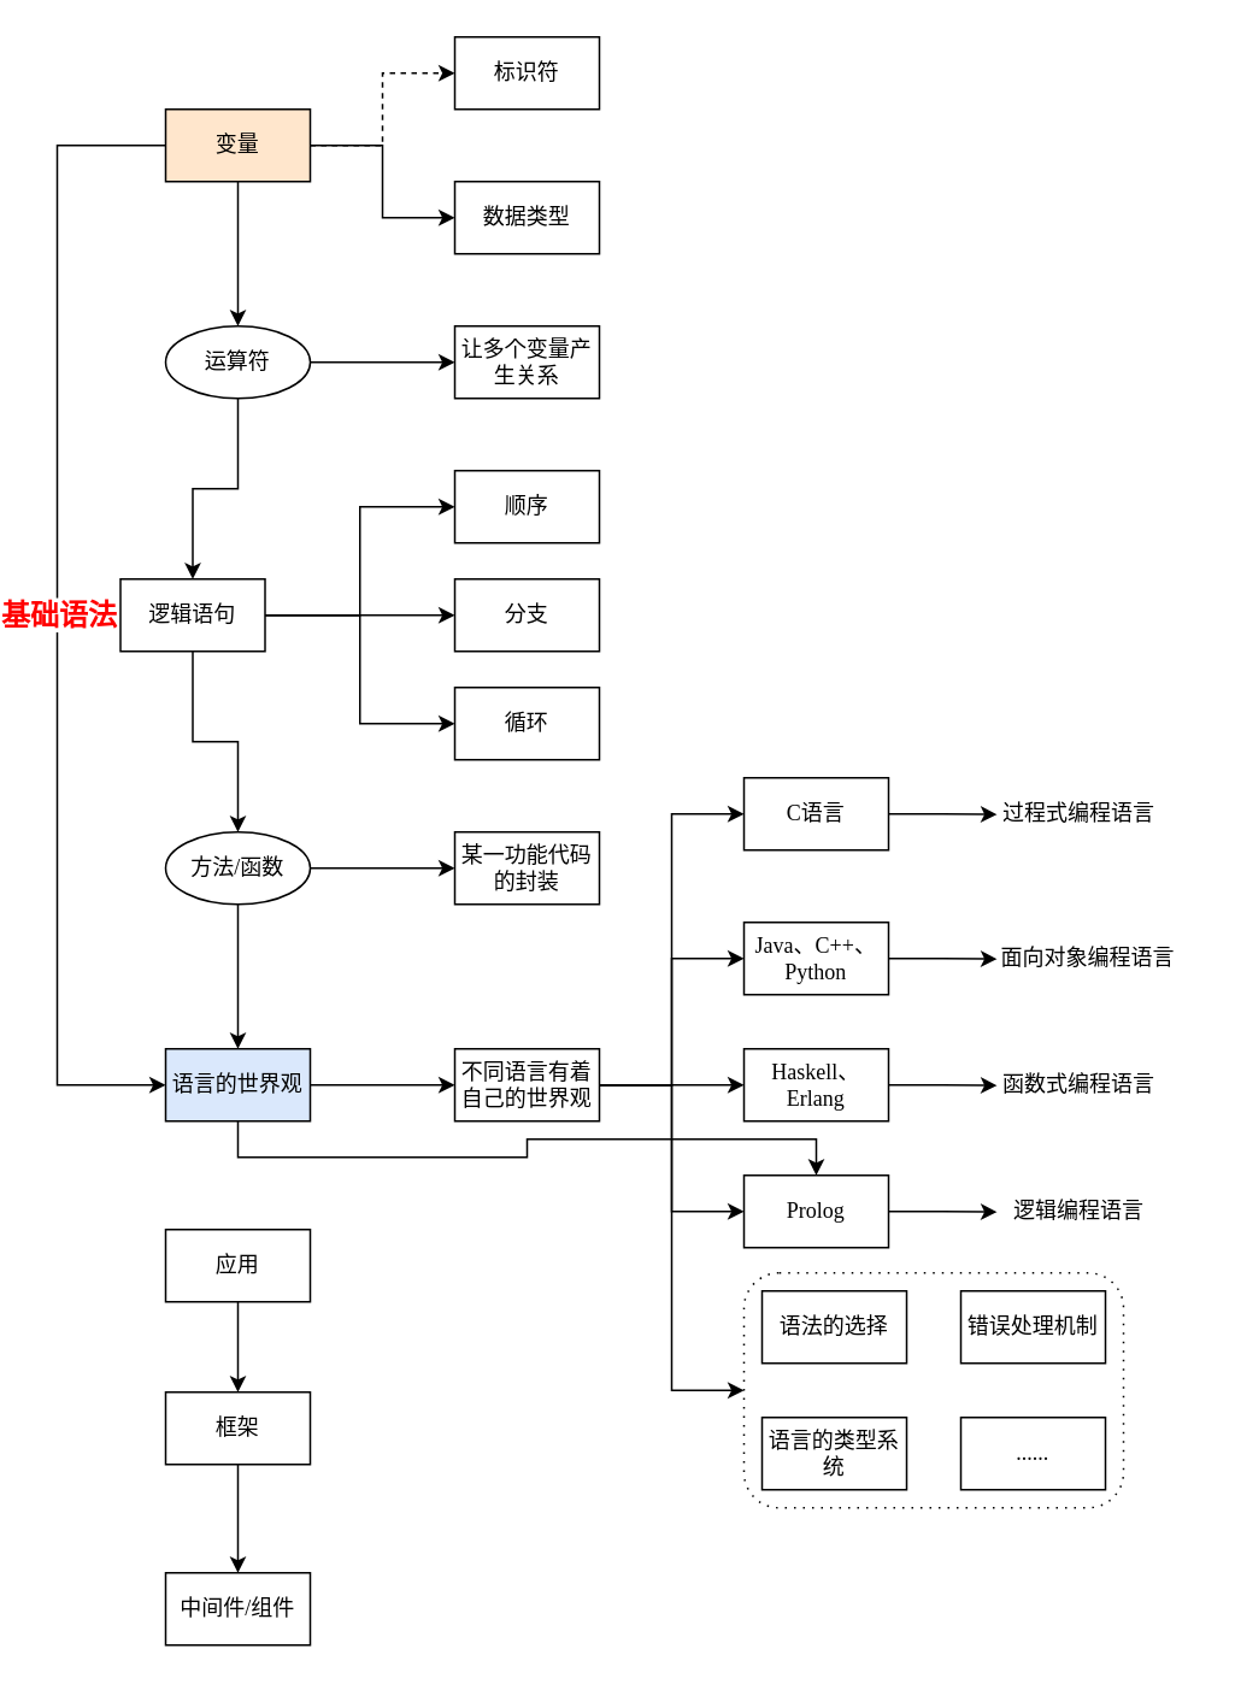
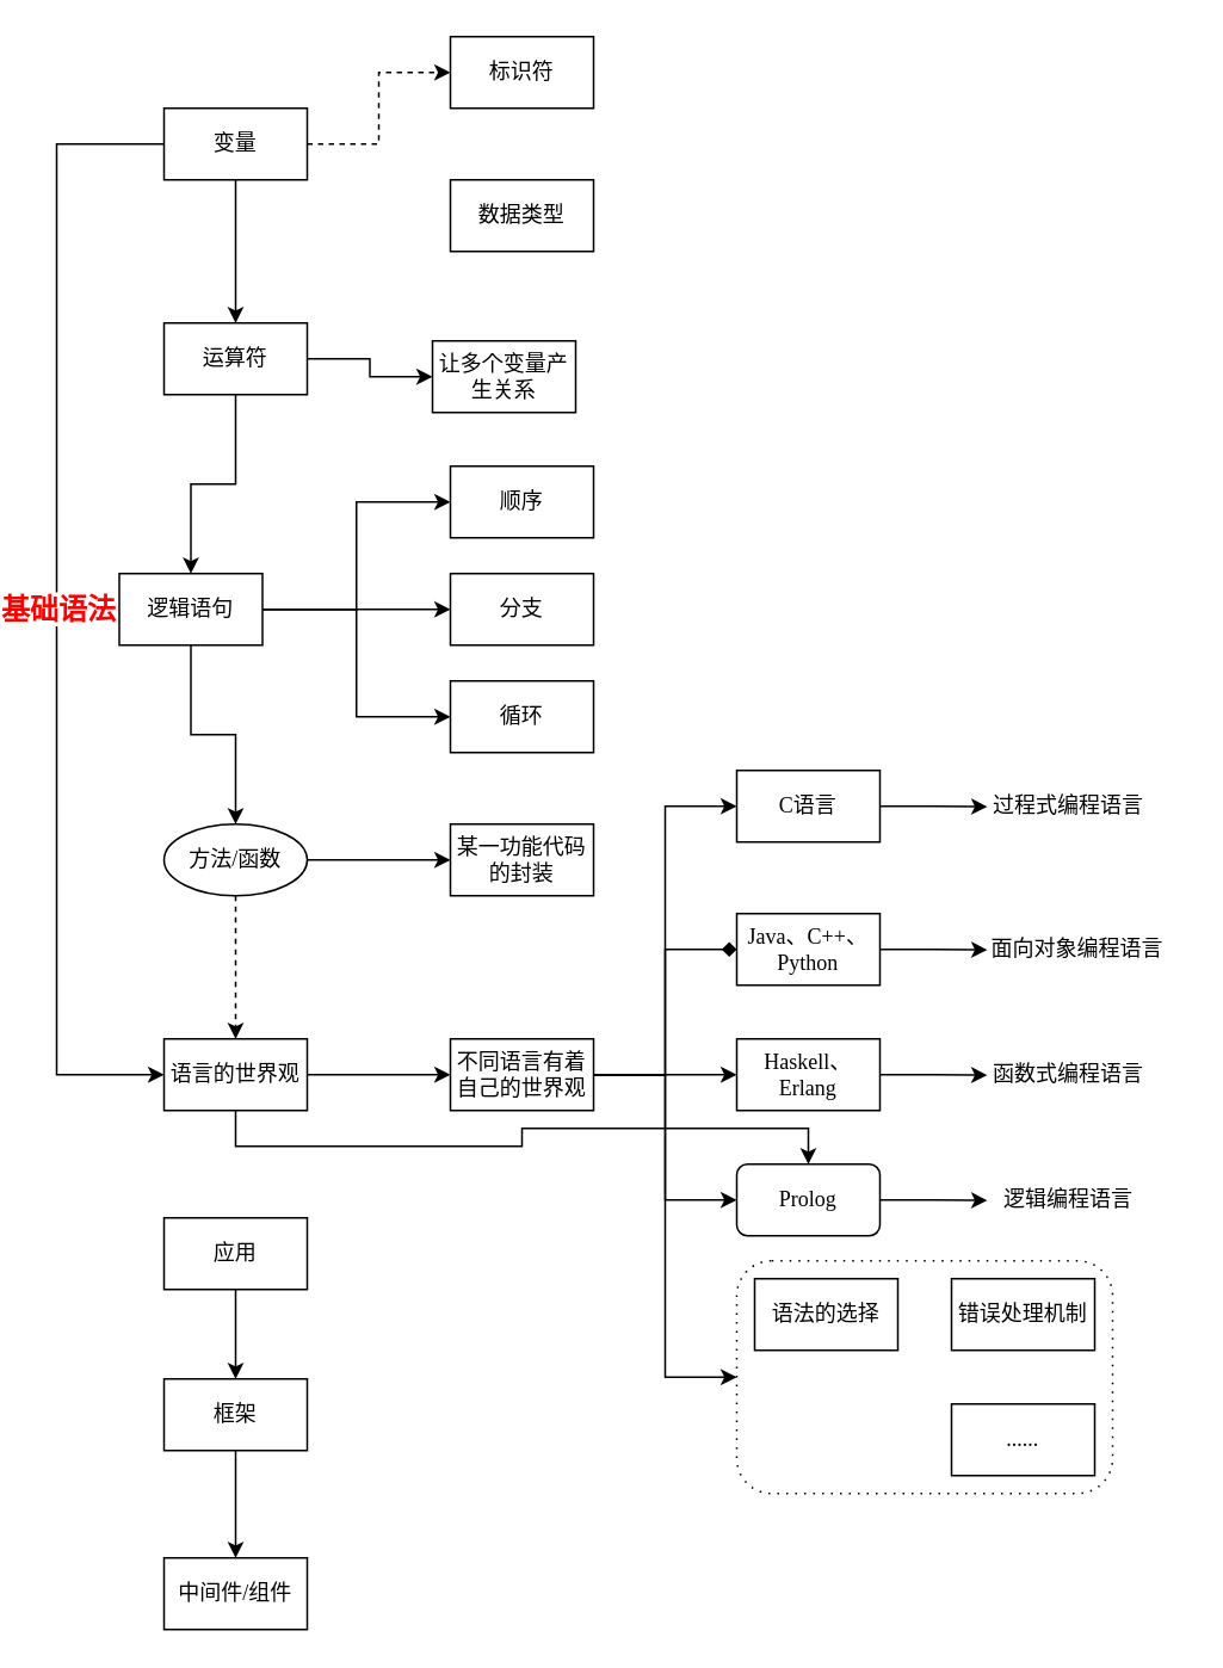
  <mxCell id="0" />
  <mxCell id="1" parent="0" />
  <mxCell id="2" style="edgeStyle=orthogonalEdgeStyle;rounded=0;orthogonalLoop=1;jettySize=auto;html=1;exitX=1;exitY=0.5;exitDx=0;exitDy=0;entryX=0;entryY=0.5;entryDx=0;entryDy=0;fontFamily=宋体;dashed=1;" edge="1" parent="1" source="7" target="8"><mxGeometry relative="1" as="geometry" /></mxCell>
- <mxCell id="3" style="edgeStyle=orthogonalEdgeStyle;rounded=0;orthogonalLoop=1;jettySize=auto;html=1;exitX=1;exitY=0.5;exitDx=0;exitDy=0;entryX=0;entryY=0.5;entryDx=0;entryDy=0;fontFamily=宋体;" edge="1" parent="1" source="7" target="9"><mxGeometry relative="1" as="geometry" /></mxCell>
  <mxCell id="4" style="edgeStyle=orthogonalEdgeStyle;rounded=0;orthogonalLoop=1;jettySize=auto;html=1;exitX=0.5;exitY=1;exitDx=0;exitDy=0;entryX=0.5;entryY=0;entryDx=0;entryDy=0;fontFamily=宋体;" edge="1" parent="1" source="7" target="12"><mxGeometry relative="1" as="geometry" /></mxCell>
  <mxCell id="5" style="edgeStyle=orthogonalEdgeStyle;rounded=0;orthogonalLoop=1;jettySize=auto;html=1;exitX=0;exitY=0.5;exitDx=0;exitDy=0;entryX=0;entryY=0.5;entryDx=0;entryDy=0;" edge="1" parent="1" source="7" target="28"><mxGeometry relative="1" as="geometry"><Array as="points"><mxPoint x="20" y="80" /><mxPoint x="20" y="600" /></Array></mxGeometry></mxCell>
  <mxCell id="6" value="基础语法" style="edgeLabel;html=1;align=center;verticalAlign=middle;resizable=0;points=[];fontFamily=宋体;fontStyle=1;fontColor=#FF0000;fontSize=16;" vertex="1" connectable="0" parent="5"><mxGeometry x="0.001" y="2" relative="1" as="geometry"><mxPoint x="-2" y="-1" as="offset" /></mxGeometry></mxCell>
- <mxCell id="7" value="变量" style="rounded=0;whiteSpace=wrap;html=1;fontFamily=宋体;fillColor=#ffe6cc;" vertex="1" parent="1"><mxGeometry x="80" y="60" width="80" height="40" as="geometry" /></mxCell>
+ <mxCell id="7" value="变量" style="rounded=0;whiteSpace=wrap;html=1;fontFamily=宋体;" vertex="1" parent="1"><mxGeometry x="80" y="60" width="80" height="40" as="geometry" /></mxCell>
  <mxCell id="8" value="标识符" style="rounded=0;whiteSpace=wrap;html=1;fontFamily=宋体;" vertex="1" parent="1"><mxGeometry x="240" y="20" width="80" height="40" as="geometry" /></mxCell>
  <mxCell id="9" value="数据类型" style="rounded=0;whiteSpace=wrap;html=1;fontFamily=宋体;" vertex="1" parent="1"><mxGeometry x="240" y="100" width="80" height="40" as="geometry" /></mxCell>
  <mxCell id="10" style="edgeStyle=orthogonalEdgeStyle;rounded=0;orthogonalLoop=1;jettySize=auto;html=1;exitX=1;exitY=0.5;exitDx=0;exitDy=0;entryX=0;entryY=0.5;entryDx=0;entryDy=0;fontFamily=宋体;" edge="1" parent="1" source="12" target="13"><mxGeometry relative="1" as="geometry" /></mxCell>
  <mxCell id="11" style="edgeStyle=orthogonalEdgeStyle;rounded=0;orthogonalLoop=1;jettySize=auto;html=1;exitX=0.5;exitY=1;exitDx=0;exitDy=0;fontFamily=宋体;" edge="1" parent="1" source="12" target="18"><mxGeometry relative="1" as="geometry" /></mxCell>
- <mxCell id="12" value="运算符" style="ellipse;whiteSpace=wrap;html=1;fontFamily=宋体;" vertex="1" parent="1"><mxGeometry x="80" y="180" width="80" height="40" as="geometry" /></mxCell>
- <mxCell id="13" value="让多个变量产生关系" style="rounded=0;whiteSpace=wrap;html=1;fontFamily=宋体;" vertex="1" parent="1"><mxGeometry x="240" y="180" width="80" height="40" as="geometry" /></mxCell>
+ <mxCell id="12" value="运算符" style="rounded=0;whiteSpace=wrap;html=1;fontFamily=宋体;" vertex="1" parent="1"><mxGeometry x="80" y="180" width="80" height="40" as="geometry" /></mxCell>
+ <mxCell id="13" value="让多个变量产生关系" style="rounded=0;whiteSpace=wrap;html=1;fontFamily=宋体;" vertex="1" parent="1"><mxGeometry x="230" y="190" width="80" height="40" as="geometry" /></mxCell>
  <mxCell id="14" style="edgeStyle=orthogonalEdgeStyle;rounded=0;orthogonalLoop=1;jettySize=auto;html=1;exitX=1;exitY=0.5;exitDx=0;exitDy=0;entryX=0;entryY=0.5;entryDx=0;entryDy=0;fontFamily=宋体;" edge="1" parent="1" source="18" target="19"><mxGeometry relative="1" as="geometry" /></mxCell>
  <mxCell id="15" style="edgeStyle=orthogonalEdgeStyle;rounded=0;orthogonalLoop=1;jettySize=auto;html=1;exitX=1;exitY=0.5;exitDx=0;exitDy=0;entryX=0;entryY=0.5;entryDx=0;entryDy=0;fontFamily=宋体;" edge="1" parent="1" source="18" target="20"><mxGeometry relative="1" as="geometry" /></mxCell>
  <mxCell id="16" style="edgeStyle=orthogonalEdgeStyle;rounded=0;orthogonalLoop=1;jettySize=auto;html=1;exitX=1;exitY=0.5;exitDx=0;exitDy=0;entryX=0;entryY=0.5;entryDx=0;entryDy=0;fontFamily=宋体;" edge="1" parent="1" source="18" target="21"><mxGeometry relative="1" as="geometry" /></mxCell>
  <mxCell id="17" style="edgeStyle=orthogonalEdgeStyle;rounded=0;orthogonalLoop=1;jettySize=auto;html=1;exitX=0.5;exitY=1;exitDx=0;exitDy=0;fontFamily=宋体;" edge="1" parent="1" source="18" target="24"><mxGeometry relative="1" as="geometry" /></mxCell>
  <mxCell id="18" value="逻辑语句" style="rounded=0;whiteSpace=wrap;html=1;fontFamily=宋体;" vertex="1" parent="1"><mxGeometry x="55" y="320" width="80" height="40" as="geometry" /></mxCell>
  <mxCell id="19" value="顺序" style="rounded=0;whiteSpace=wrap;html=1;fontFamily=宋体;" vertex="1" parent="1"><mxGeometry x="240" y="260" width="80" height="40" as="geometry" /></mxCell>
  <mxCell id="20" value="分支" style="rounded=0;whiteSpace=wrap;html=1;fontFamily=宋体;" vertex="1" parent="1"><mxGeometry x="240" y="320" width="80" height="40" as="geometry" /></mxCell>
  <mxCell id="21" value="循环" style="rounded=0;whiteSpace=wrap;html=1;fontFamily=宋体;" vertex="1" parent="1"><mxGeometry x="240" y="380" width="80" height="40" as="geometry" /></mxCell>
  <mxCell id="22" style="edgeStyle=orthogonalEdgeStyle;rounded=0;orthogonalLoop=1;jettySize=auto;html=1;exitX=1;exitY=0.5;exitDx=0;exitDy=0;entryX=0;entryY=0.5;entryDx=0;entryDy=0;fontFamily=宋体;" edge="1" parent="1" source="24" target="25"><mxGeometry relative="1" as="geometry" /></mxCell>
- <mxCell id="23" style="edgeStyle=orthogonalEdgeStyle;rounded=0;orthogonalLoop=1;jettySize=auto;html=1;exitX=0.5;exitY=1;exitDx=0;exitDy=0;entryX=0.5;entryY=0;entryDx=0;entryDy=0;fontFamily=宋体;" edge="1" parent="1" source="24" target="28"><mxGeometry relative="1" as="geometry" /></mxCell>
+ <mxCell id="23" style="edgeStyle=orthogonalEdgeStyle;rounded=0;orthogonalLoop=1;jettySize=auto;html=1;exitX=0.5;exitY=1;exitDx=0;exitDy=0;entryX=0.5;entryY=0;entryDx=0;entryDy=0;fontFamily=宋体;dashed=1;" edge="1" parent="1" source="24" target="28"><mxGeometry relative="1" as="geometry" /></mxCell>
  <mxCell id="24" value="方法/函数" style="ellipse;whiteSpace=wrap;html=1;fontFamily=宋体;" vertex="1" parent="1"><mxGeometry x="80" y="460" width="80" height="40" as="geometry" /></mxCell>
  <mxCell id="25" value="某一功能代码的封装" style="rounded=0;whiteSpace=wrap;html=1;fontFamily=宋体;" vertex="1" parent="1"><mxGeometry x="240" y="460" width="80" height="40" as="geometry" /></mxCell>
  <mxCell id="26" style="edgeStyle=orthogonalEdgeStyle;rounded=0;orthogonalLoop=1;jettySize=auto;html=1;exitX=1;exitY=0.5;exitDx=0;exitDy=0;entryX=0;entryY=0.5;entryDx=0;entryDy=0;" edge="1" parent="1" source="28" target="34"><mxGeometry relative="1" as="geometry" /></mxCell>
  <mxCell id="27" style="edgeStyle=orthogonalEdgeStyle;rounded=0;orthogonalLoop=1;jettySize=auto;html=1;exitX=0.5;exitY=1;exitDx=0;exitDy=0;" edge="1" parent="1" source="28" target="45"><mxGeometry relative="1" as="geometry" /></mxCell>
- <mxCell id="28" value="语言的世界观" style="rounded=0;whiteSpace=wrap;html=1;fontFamily=宋体;fillColor=#dae8fc;" vertex="1" parent="1"><mxGeometry x="80" y="580" width="80" height="40" as="geometry" /></mxCell>
+ <mxCell id="28" value="语言的世界观" style="rounded=0;whiteSpace=wrap;html=1;fontFamily=宋体;" vertex="1" parent="1"><mxGeometry x="80" y="580" width="80" height="40" as="geometry" /></mxCell>
  <mxCell id="29" style="edgeStyle=orthogonalEdgeStyle;rounded=0;orthogonalLoop=1;jettySize=auto;html=1;exitX=1;exitY=0.5;exitDx=0;exitDy=0;entryX=0;entryY=0.5;entryDx=0;entryDy=0;" edge="1" parent="1" source="34" target="36"><mxGeometry relative="1" as="geometry" /></mxCell>
- <mxCell id="30" style="edgeStyle=orthogonalEdgeStyle;rounded=0;orthogonalLoop=1;jettySize=auto;html=1;exitX=1;exitY=0.5;exitDx=0;exitDy=0;entryX=0;entryY=0.5;entryDx=0;entryDy=0;" edge="1" parent="1" source="34" target="39"><mxGeometry relative="1" as="geometry" /></mxCell>
+ <mxCell id="30" style="edgeStyle=orthogonalEdgeStyle;rounded=0;orthogonalLoop=1;jettySize=auto;html=1;exitX=1;exitY=0.5;exitDx=0;exitDy=0;entryX=0;entryY=0.5;entryDx=0;entryDy=0;endArrow=diamond;" edge="1" parent="1" source="34" target="39"><mxGeometry relative="1" as="geometry" /></mxCell>
  <mxCell id="31" style="edgeStyle=orthogonalEdgeStyle;rounded=0;orthogonalLoop=1;jettySize=auto;html=1;exitX=1;exitY=0.5;exitDx=0;exitDy=0;entryX=0;entryY=0.5;entryDx=0;entryDy=0;" edge="1" parent="1" source="34" target="42"><mxGeometry relative="1" as="geometry" /></mxCell>
  <mxCell id="32" style="edgeStyle=orthogonalEdgeStyle;rounded=0;orthogonalLoop=1;jettySize=auto;html=1;exitX=1;exitY=0.5;exitDx=0;exitDy=0;entryX=0;entryY=0.5;entryDx=0;entryDy=0;" edge="1" parent="1" source="34" target="45"><mxGeometry relative="1" as="geometry" /></mxCell>
  <mxCell id="33" style="edgeStyle=orthogonalEdgeStyle;rounded=0;orthogonalLoop=1;jettySize=auto;html=1;exitX=1;exitY=0.5;exitDx=0;exitDy=0;entryX=0;entryY=0.5;entryDx=0;entryDy=0;" edge="1" parent="1" source="34" target="52"><mxGeometry relative="1" as="geometry" /></mxCell>
  <mxCell id="34" value="不同语言有着自己的世界观" style="rounded=0;whiteSpace=wrap;html=1;fontFamily=宋体;" vertex="1" parent="1"><mxGeometry x="240" y="580" width="80" height="40" as="geometry" /></mxCell>
  <mxCell id="35" style="edgeStyle=orthogonalEdgeStyle;rounded=0;orthogonalLoop=1;jettySize=auto;html=1;exitX=1;exitY=0.5;exitDx=0;exitDy=0;" edge="1" parent="1" source="36"><mxGeometry relative="1" as="geometry"><mxPoint x="540" y="450.286" as="targetPoint" /></mxGeometry></mxCell>
  <mxCell id="36" value="C语言" style="rounded=0;whiteSpace=wrap;html=1;fontFamily=宋体;" vertex="1" parent="1"><mxGeometry x="400" y="430" width="80" height="40" as="geometry" /></mxCell>
  <mxCell id="37" value="过程式编程语言" style="text;html=1;align=center;verticalAlign=middle;resizable=0;points=[];autosize=1;strokeColor=none;fillColor=none;fontFamily=宋体;" vertex="1" parent="1"><mxGeometry x="530" y="435" width="110" height="30" as="geometry" /></mxCell>
  <mxCell id="38" style="edgeStyle=orthogonalEdgeStyle;rounded=0;orthogonalLoop=1;jettySize=auto;html=1;exitX=1;exitY=0.5;exitDx=0;exitDy=0;" edge="1" parent="1" source="39"><mxGeometry relative="1" as="geometry"><mxPoint x="540" y="530.286" as="targetPoint" /></mxGeometry></mxCell>
  <mxCell id="39" value="Java、C++、Python" style="rounded=0;whiteSpace=wrap;html=1;fontFamily=Times New Roman;" vertex="1" parent="1"><mxGeometry x="400" y="510" width="80" height="40" as="geometry" /></mxCell>
  <mxCell id="40" value="面向对象编程语言" style="text;html=1;align=center;verticalAlign=middle;resizable=0;points=[];autosize=1;strokeColor=none;fillColor=none;fontFamily=宋体;" vertex="1" parent="1"><mxGeometry x="530" y="515" width="120" height="30" as="geometry" /></mxCell>
  <mxCell id="41" style="edgeStyle=orthogonalEdgeStyle;rounded=0;orthogonalLoop=1;jettySize=auto;html=1;exitX=1;exitY=0.5;exitDx=0;exitDy=0;" edge="1" parent="1" source="42"><mxGeometry relative="1" as="geometry"><mxPoint x="540" y="600.286" as="targetPoint" /></mxGeometry></mxCell>
  <mxCell id="42" value="Haskell、Erlang" style="rounded=0;whiteSpace=wrap;html=1;fontFamily=Times New Roman;" vertex="1" parent="1"><mxGeometry x="400" y="580" width="80" height="40" as="geometry" /></mxCell>
  <mxCell id="43" value="函数式编程语言" style="text;html=1;align=center;verticalAlign=middle;resizable=0;points=[];autosize=1;strokeColor=none;fillColor=none;fontFamily=宋体;" vertex="1" parent="1"><mxGeometry x="530" y="585" width="110" height="30" as="geometry" /></mxCell>
  <mxCell id="44" style="edgeStyle=orthogonalEdgeStyle;rounded=0;orthogonalLoop=1;jettySize=auto;html=1;exitX=1;exitY=0.5;exitDx=0;exitDy=0;" edge="1" parent="1" source="45"><mxGeometry relative="1" as="geometry"><mxPoint x="540" y="670.286" as="targetPoint" /></mxGeometry></mxCell>
- <mxCell id="45" value="Prolog" style="rounded=0;whiteSpace=wrap;html=1;fontFamily=Times New Roman;" vertex="1" parent="1"><mxGeometry x="400" y="650" width="80" height="40" as="geometry" /></mxCell>
+ <mxCell id="45" value="Prolog" style="whiteSpace=wrap;html=1;fontFamily=Times New Roman;rounded=1;" vertex="1" parent="1"><mxGeometry x="400" y="650" width="80" height="40" as="geometry" /></mxCell>
  <mxCell id="46" value="逻辑编程语言" style="text;html=1;align=center;verticalAlign=middle;resizable=0;points=[];autosize=1;strokeColor=none;fillColor=none;fontFamily=宋体;" vertex="1" parent="1"><mxGeometry x="535" y="655" width="100" height="30" as="geometry" /></mxCell>
  <mxCell id="47" value="" style="group" vertex="1" connectable="0" parent="1"><mxGeometry x="400" y="704" width="210" height="130" as="geometry" /></mxCell>
  <mxCell id="48" value="语法的选择" style="rounded=0;whiteSpace=wrap;html=1;fontFamily=宋体;" vertex="1" parent="47"><mxGeometry x="10" y="10" width="80" height="40" as="geometry" /></mxCell>
- <mxCell id="49" value="语言的类型系统" style="rounded=0;whiteSpace=wrap;html=1;fontFamily=宋体;" vertex="1" parent="47"><mxGeometry x="10" y="80" width="80" height="40" as="geometry" /></mxCell>
  <mxCell id="50" value="错误处理机制" style="rounded=0;whiteSpace=wrap;html=1;fontFamily=宋体;" vertex="1" parent="47"><mxGeometry x="120" y="10" width="80" height="40" as="geometry" /></mxCell>
  <mxCell id="51" value="......" style="rounded=0;whiteSpace=wrap;html=1;fontFamily=Times New Roman;" vertex="1" parent="47"><mxGeometry x="120" y="80" width="80" height="40" as="geometry" /></mxCell>
  <mxCell id="52" value="" style="rounded=1;whiteSpace=wrap;html=1;fillColor=none;dashed=1;dashPattern=1 4;" vertex="1" parent="47"><mxGeometry width="210" height="130" as="geometry" /></mxCell>
  <mxCell id="53" style="edgeStyle=orthogonalEdgeStyle;rounded=0;orthogonalLoop=1;jettySize=auto;html=1;exitX=0.5;exitY=1;exitDx=0;exitDy=0;" edge="1" parent="1" source="54" target="56"><mxGeometry relative="1" as="geometry" /></mxCell>
  <mxCell id="54" value="应用" style="rounded=0;whiteSpace=wrap;html=1;fontFamily=宋体;" vertex="1" parent="1"><mxGeometry x="80" y="680" width="80" height="40" as="geometry" /></mxCell>
  <mxCell id="55" style="edgeStyle=orthogonalEdgeStyle;rounded=0;orthogonalLoop=1;jettySize=auto;html=1;exitX=0.5;exitY=1;exitDx=0;exitDy=0;entryX=0.5;entryY=0;entryDx=0;entryDy=0;" edge="1" parent="1" source="56" target="57"><mxGeometry relative="1" as="geometry" /></mxCell>
  <mxCell id="56" value="框架" style="rounded=0;whiteSpace=wrap;html=1;fontFamily=宋体;" vertex="1" parent="1"><mxGeometry x="80" y="770" width="80" height="40" as="geometry" /></mxCell>
  <mxCell id="57" value="中间件/组件" style="rounded=0;whiteSpace=wrap;html=1;fontFamily=宋体;" vertex="1" parent="1"><mxGeometry x="80" y="870" width="80" height="40" as="geometry" /></mxCell>
